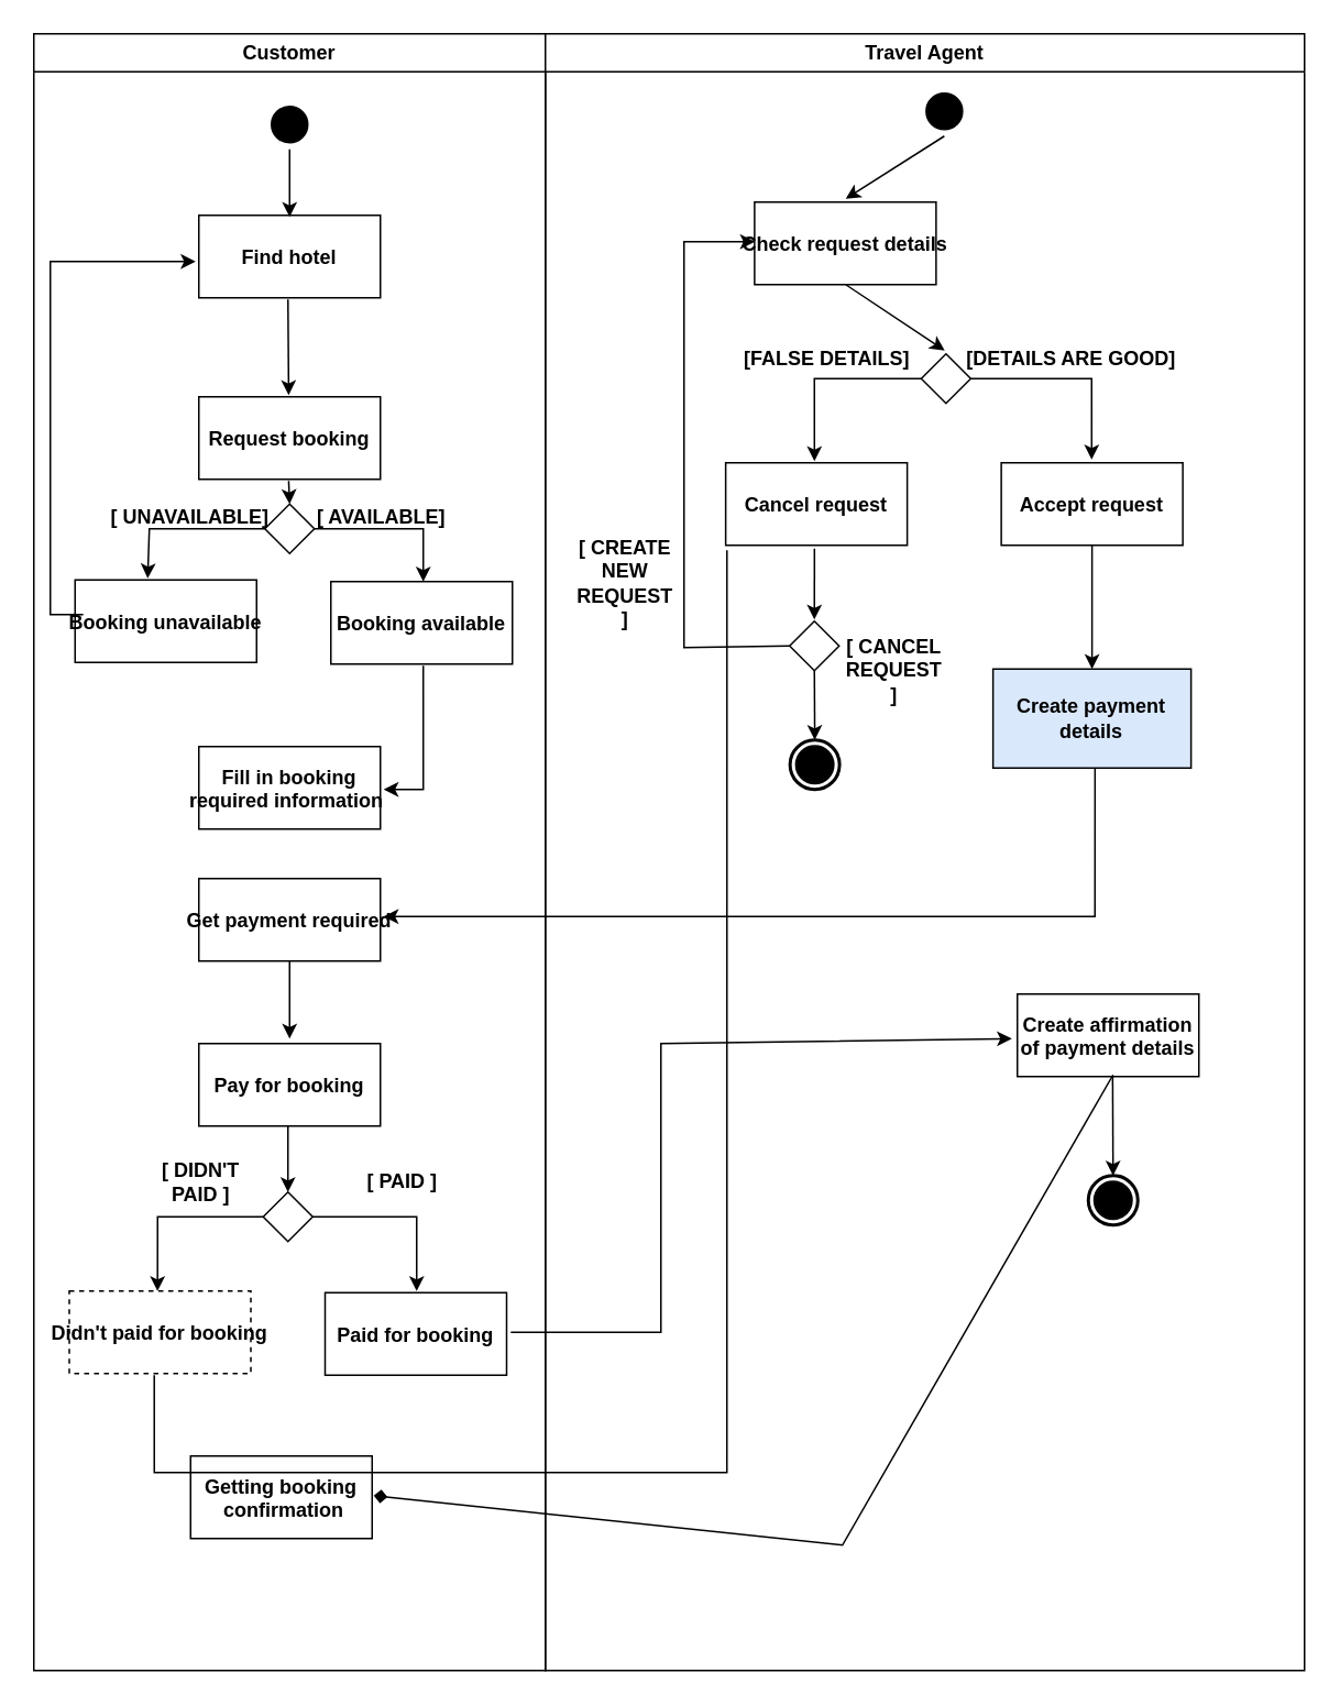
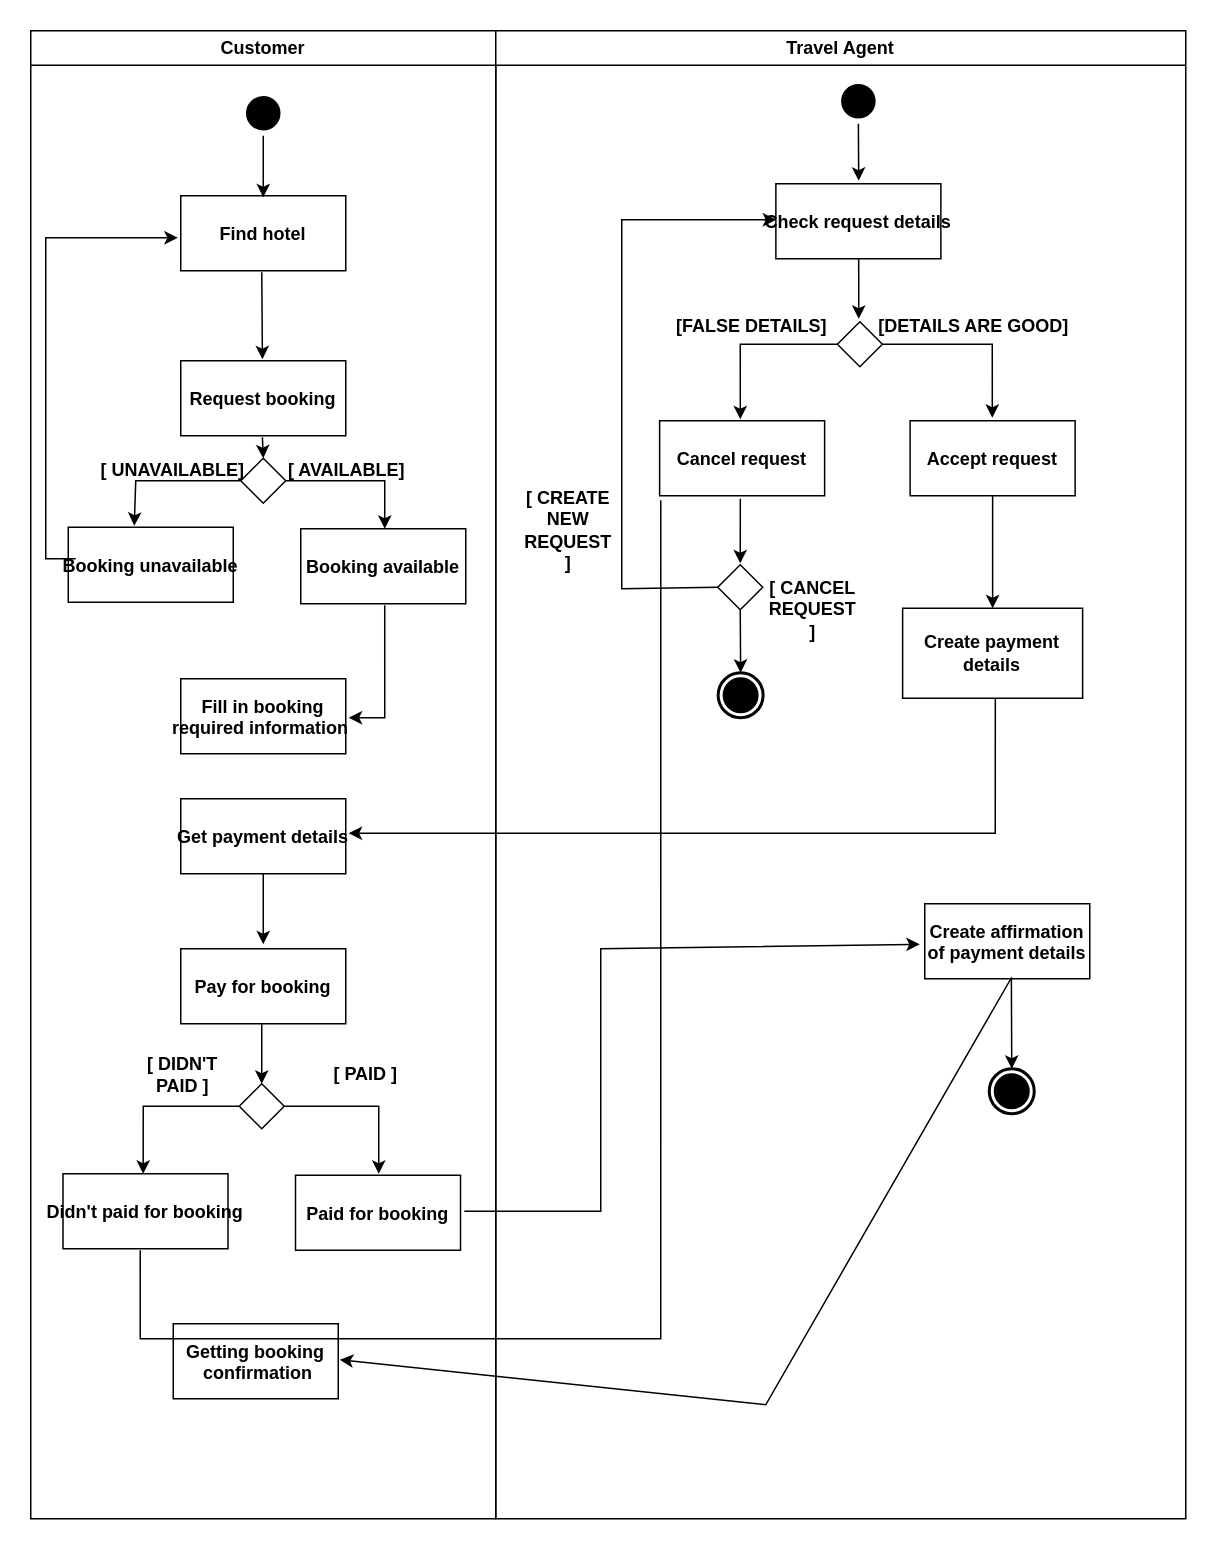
  <mxCell id="0" />
  <mxCell id="1" parent="0" />
  <mxCell id="2" value="Customer" style="swimlane;whiteSpace=wrap" parent="1" vertex="1"><mxGeometry x="20" y="20" width="310" height="992" as="geometry" /></mxCell>
  <mxCell id="3" value="" style="ellipse;shape=startState;fillColor=#000000;strokeColor=#050505;fontStyle=1" parent="2" vertex="1"><mxGeometry x="140" y="40" width="30" height="30" as="geometry" /></mxCell>
  <mxCell id="4" value="Find hotel" style="fontStyle=1" parent="2" vertex="1"><mxGeometry x="100" y="110" width="110" height="50" as="geometry" /></mxCell>
  <mxCell id="5" value="Request booking" style="fontStyle=1" parent="2" vertex="1"><mxGeometry x="100" y="220" width="110" height="50" as="geometry" /></mxCell>
  <mxCell id="6" value="Booking unavailable" style="fontStyle=1" parent="2" vertex="1"><mxGeometry x="25" y="331" width="110" height="50" as="geometry" /></mxCell>
  <mxCell id="7" value="Booking available" style="fontStyle=1" vertex="1" parent="2"><mxGeometry x="180" y="332" width="110" height="50" as="geometry" /></mxCell>
  <mxCell id="8" value="Fill in booking &#10;required information " style="fontStyle=1" vertex="1" parent="2"><mxGeometry x="100" y="432" width="110" height="50" as="geometry" /></mxCell>
  <mxCell id="9" value="" style="endArrow=classic;html=1;rounded=0;entryX=0.5;entryY=0.02;entryDx=0;entryDy=0;entryPerimeter=0;fontStyle=1" edge="1" parent="2" source="3" target="4"><mxGeometry width="50" height="50" relative="1" as="geometry"><mxPoint x="395.5" y="272" as="sourcePoint" /><mxPoint x="445.5" y="222" as="targetPoint" /></mxGeometry></mxCell>
  <mxCell id="10" value="" style="endArrow=classic;html=1;rounded=0;exitX=0.491;exitY=1.02;exitDx=0;exitDy=0;exitPerimeter=0;entryX=0.495;entryY=-0.02;entryDx=0;entryDy=0;entryPerimeter=0;fontStyle=1" edge="1" parent="2" source="4" target="5"><mxGeometry width="50" height="50" relative="1" as="geometry"><mxPoint x="395.5" y="272" as="sourcePoint" /><mxPoint x="445.5" y="222" as="targetPoint" /></mxGeometry></mxCell>
  <mxCell id="11" value="" style="rhombus;whiteSpace=wrap;html=1;strokeColor=#030303;fontStyle=1" vertex="1" parent="2"><mxGeometry x="140" y="285" width="30" height="30" as="geometry" /></mxCell>
  <mxCell id="12" value="" style="endArrow=classic;html=1;rounded=0;exitX=0.495;exitY=1.02;exitDx=0;exitDy=0;exitPerimeter=0;entryX=0.5;entryY=0;entryDx=0;entryDy=0;fontStyle=1" edge="1" parent="2" source="5" target="11"><mxGeometry width="50" height="50" relative="1" as="geometry"><mxPoint x="395.5" y="272" as="sourcePoint" /><mxPoint x="445.5" y="222" as="targetPoint" /></mxGeometry></mxCell>
  <mxCell id="13" value="" style="endArrow=classic;html=1;rounded=0;exitX=1;exitY=0.5;exitDx=0;exitDy=0;fontStyle=1" edge="1" parent="2" source="11"><mxGeometry width="50" height="50" relative="1" as="geometry"><mxPoint x="450" y="272" as="sourcePoint" /><mxPoint x="236" y="332" as="targetPoint" /><Array as="points"><mxPoint x="236" y="300" /></Array></mxGeometry></mxCell>
  <mxCell id="14" value="" style="endArrow=classic;html=1;rounded=0;exitX=0;exitY=0.5;exitDx=0;exitDy=0;entryX=0.4;entryY=-0.02;entryDx=0;entryDy=0;entryPerimeter=0;fontStyle=1" edge="1" parent="2" source="11" target="6"><mxGeometry width="50" height="50" relative="1" as="geometry"><mxPoint x="180" y="310" as="sourcePoint" /><mxPoint x="245.99" y="344" as="targetPoint" /><Array as="points"><mxPoint x="70" y="300" /></Array></mxGeometry></mxCell>
  <mxCell id="15" value="[ AVAILABLE]&amp;nbsp;" style="text;html=1;align=center;verticalAlign=middle;resizable=0;points=[];autosize=1;strokeColor=none;fillColor=none;fontStyle=1" vertex="1" parent="2"><mxGeometry x="162" y="278" width="100" height="30" as="geometry" /></mxCell>
  <mxCell id="16" value="[ UNAVAILABLE]&amp;nbsp;" style="text;html=1;align=center;verticalAlign=middle;resizable=0;points=[];autosize=1;strokeColor=none;fillColor=none;fontStyle=1" vertex="1" parent="2"><mxGeometry x="36" y="278" width="120" height="30" as="geometry" /></mxCell>
  <mxCell id="17" value="" style="endArrow=classic;html=1;rounded=0;exitX=0.509;exitY=1.02;exitDx=0;exitDy=0;exitPerimeter=0;entryX=1.018;entryY=0.52;entryDx=0;entryDy=0;entryPerimeter=0;fontStyle=1" edge="1" parent="2" source="7" target="8"><mxGeometry width="50" height="50" relative="1" as="geometry"><mxPoint x="450" y="272" as="sourcePoint" /><mxPoint x="500" y="222" as="targetPoint" /><Array as="points"><mxPoint x="236" y="458" /></Array></mxGeometry></mxCell>
  <mxCell id="18" value="" style="endArrow=classic;html=1;rounded=0;entryX=-0.018;entryY=0.56;entryDx=0;entryDy=0;entryPerimeter=0;exitX=0.045;exitY=0.42;exitDx=0;exitDy=0;exitPerimeter=0;fontStyle=1" edge="1" parent="2" source="6" target="4"><mxGeometry width="50" height="50" relative="1" as="geometry"><mxPoint x="30" y="332" as="sourcePoint" /><mxPoint x="500" y="222" as="targetPoint" /><Array as="points"><mxPoint x="10" y="352" /><mxPoint x="10" y="242" /><mxPoint x="10" y="138" /></Array></mxGeometry></mxCell>
  <mxCell id="19" value="" style="edgeStyle=orthogonalEdgeStyle;rounded=0;orthogonalLoop=1;jettySize=auto;html=1;entryX=0.5;entryY=-0.06;entryDx=0;entryDy=0;entryPerimeter=0;fontStyle=1" edge="1" parent="2" source="20" target="22"><mxGeometry relative="1" as="geometry" /></mxCell>
- <mxCell id="20" value="Get payment required" style="fontStyle=1" vertex="1" parent="2"><mxGeometry x="100" y="512" width="110" height="50" as="geometry" /></mxCell>
+ <mxCell id="20" value="Get payment details" style="fontStyle=1" vertex="1" parent="2"><mxGeometry x="100" y="512" width="110" height="50" as="geometry" /></mxCell>
  <mxCell id="21" value="" style="rhombus;whiteSpace=wrap;html=1;strokeColor=#030303;fontStyle=1" vertex="1" parent="2"><mxGeometry x="139" y="702" width="30" height="30" as="geometry" /></mxCell>
  <mxCell id="22" value="Pay for booking" style="fontStyle=1" vertex="1" parent="2"><mxGeometry x="100" y="612" width="110" height="50" as="geometry" /></mxCell>
  <mxCell id="23" value="" style="endArrow=classic;html=1;rounded=0;exitX=0.491;exitY=1;exitDx=0;exitDy=0;exitPerimeter=0;entryX=0.5;entryY=0;entryDx=0;entryDy=0;" edge="1" parent="2" source="22" target="21"><mxGeometry width="50" height="50" relative="1" as="geometry"><mxPoint x="450" y="652" as="sourcePoint" /><mxPoint x="500" y="602" as="targetPoint" /></mxGeometry></mxCell>
- <mxCell id="24" value="Didn't paid for booking" style="fontStyle=1;dashed=1;" vertex="1" parent="2"><mxGeometry x="21.5" y="762" width="110" height="50" as="geometry" /></mxCell>
+ <mxCell id="24" value="Didn't paid for booking" style="fontStyle=1" vertex="1" parent="2"><mxGeometry x="21.5" y="762" width="110" height="50" as="geometry" /></mxCell>
  <mxCell id="25" value="Paid for booking" style="fontStyle=1" vertex="1" parent="2"><mxGeometry x="176.5" y="763" width="110" height="50" as="geometry" /></mxCell>
  <mxCell id="26" value="" style="endArrow=classic;html=1;rounded=0;exitX=1;exitY=0.5;exitDx=0;exitDy=0;" edge="1" parent="2" source="21"><mxGeometry width="50" height="50" relative="1" as="geometry"><mxPoint x="450" y="652" as="sourcePoint" /><mxPoint x="232" y="762" as="targetPoint" /><Array as="points"><mxPoint x="232" y="717" /></Array></mxGeometry></mxCell>
  <mxCell id="27" value="" style="endArrow=classic;html=1;rounded=0;exitX=0;exitY=0.5;exitDx=0;exitDy=0;entryX=0.486;entryY=0;entryDx=0;entryDy=0;entryPerimeter=0;" edge="1" parent="2" source="21" target="24"><mxGeometry width="50" height="50" relative="1" as="geometry"><mxPoint x="450" y="652" as="sourcePoint" /><mxPoint x="500" y="602" as="targetPoint" /><Array as="points"><mxPoint x="75" y="717" /></Array></mxGeometry></mxCell>
  <mxCell id="28" value="Getting booking&#10; confirmation" style="fontStyle=1" vertex="1" parent="2"><mxGeometry x="95" y="862" width="110" height="50" as="geometry" /></mxCell>
  <mxCell id="29" value="[ PAID ]" style="text;html=1;strokeColor=none;fillColor=none;align=center;verticalAlign=middle;whiteSpace=wrap;rounded=0;strokeWidth=2;fontStyle=1" vertex="1" parent="2"><mxGeometry x="190" y="682" width="67.25" height="28" as="geometry" /></mxCell>
  <mxCell id="30" value="[ DIDN'T PAID ]" style="text;html=1;strokeColor=none;fillColor=none;align=center;verticalAlign=middle;whiteSpace=wrap;rounded=0;strokeWidth=2;fontStyle=1" vertex="1" parent="2"><mxGeometry x="67.75" y="682" width="67.25" height="28" as="geometry" /></mxCell>
  <mxCell id="31" value="Travel Agent" style="swimlane;whiteSpace=wrap" parent="1" vertex="1"><mxGeometry x="330" y="20" width="460" height="992" as="geometry" /></mxCell>
  <mxCell id="32" value="" style="ellipse;shape=startState;fillColor=#000000;strokeColor=#030303;fontStyle=1" parent="31" vertex="1"><mxGeometry x="226.75" y="32" width="30" height="30" as="geometry" /></mxCell>
- <mxCell id="33" value="Check request details" style="fontStyle=1" parent="31" vertex="1"><mxGeometry x="126.75" y="102" width="110" height="50" as="geometry" /></mxCell>
+ <mxCell id="33" value="Check request details" style="fontStyle=1" parent="31" vertex="1"><mxGeometry x="186.75" y="102" width="110" height="50" as="geometry" /></mxCell>
  <mxCell id="34" value="Cancel request" style="fontStyle=1" vertex="1" parent="31"><mxGeometry x="109.25" y="260" width="110" height="50" as="geometry" /></mxCell>
  <mxCell id="35" value="" style="edgeStyle=orthogonalEdgeStyle;rounded=0;orthogonalLoop=1;jettySize=auto;html=1;fontStyle=1" edge="1" parent="31" source="36" target="41"><mxGeometry relative="1" as="geometry" /></mxCell>
  <mxCell id="36" value="Accept request" style="fontStyle=1" vertex="1" parent="31"><mxGeometry x="276.25" y="260" width="110" height="50" as="geometry" /></mxCell>
  <mxCell id="37" value="" style="rhombus;whiteSpace=wrap;html=1;strokeColor=#030303;fontStyle=1" vertex="1" parent="31"><mxGeometry x="227.75" y="194" width="30" height="30" as="geometry" /></mxCell>
  <mxCell id="38" value="" style="endArrow=classic;html=1;rounded=0;exitX=0;exitY=0.5;exitDx=0;exitDy=0;entryX=0.489;entryY=-0.02;entryDx=0;entryDy=0;entryPerimeter=0;fontStyle=1" edge="1" parent="31" source="37" target="34"><mxGeometry width="50" height="50" relative="1" as="geometry"><mxPoint x="204" y="272" as="sourcePoint" /><mxPoint x="254" y="222" as="targetPoint" /><Array as="points"><mxPoint x="163" y="209" /></Array></mxGeometry></mxCell>
  <mxCell id="39" value="" style="endArrow=classic;html=1;rounded=0;exitX=1;exitY=0.5;exitDx=0;exitDy=0;entryX=0.498;entryY=-0.04;entryDx=0;entryDy=0;entryPerimeter=0;fontStyle=1" edge="1" parent="31" source="37" target="36"><mxGeometry width="50" height="50" relative="1" as="geometry"><mxPoint x="237.75" y="219" as="sourcePoint" /><mxPoint x="173.04" y="269" as="targetPoint" /><Array as="points"><mxPoint x="331" y="209" /></Array></mxGeometry></mxCell>
  <mxCell id="40" value="" style="ellipse;html=1;shape=endState;fillColor=#000000;strokeColor=#030303;strokeWidth=2;fontStyle=1" vertex="1" parent="31"><mxGeometry x="148.25" y="428" width="30" height="30" as="geometry" /></mxCell>
- <mxCell id="41" value="Create payment details" style="whiteSpace=wrap;html=1;fontStyle=1;fillColor=#dae8fc;" vertex="1" parent="31"><mxGeometry x="271.25" y="385" width="120" height="60" as="geometry" /></mxCell>
+ <mxCell id="41" value="Create payment details" style="whiteSpace=wrap;html=1;fontStyle=1" vertex="1" parent="31"><mxGeometry x="271.25" y="385" width="120" height="60" as="geometry" /></mxCell>
  <mxCell id="42" value="[FALSE DETAILS]&amp;nbsp;" style="text;html=1;align=center;verticalAlign=middle;resizable=0;points=[];autosize=1;strokeColor=none;fillColor=none;fontStyle=1" vertex="1" parent="31"><mxGeometry x="106.75" y="182" width="130" height="30" as="geometry" /></mxCell>
  <mxCell id="43" value="[DETAILS ARE GOOD]&amp;nbsp;" style="text;html=1;align=center;verticalAlign=middle;resizable=0;points=[];autosize=1;strokeColor=none;fillColor=none;fontStyle=1" vertex="1" parent="31"><mxGeometry x="245" y="182" width="150" height="30" as="geometry" /></mxCell>
  <mxCell id="44" value="" style="endArrow=classic;html=1;rounded=0;exitX=0.489;exitY=1.04;exitDx=0;exitDy=0;exitPerimeter=0;entryX=0.5;entryY=0;entryDx=0;entryDy=0;fontStyle=1" edge="1" parent="31" source="34"><mxGeometry width="50" height="50" relative="1" as="geometry"><mxPoint x="214" y="542" as="sourcePoint" /><mxPoint x="163" y="355" as="targetPoint" /></mxGeometry></mxCell>
  <mxCell id="45" value="" style="rhombus;whiteSpace=wrap;html=1;strokeColor=#030303;fontStyle=1" vertex="1" parent="31"><mxGeometry x="148" y="356" width="30" height="30" as="geometry" /></mxCell>
  <mxCell id="46" value="" style="endArrow=classic;html=1;rounded=0;exitX=0.5;exitY=1;exitDx=0;exitDy=0;entryX=0.5;entryY=0;entryDx=0;entryDy=0;" edge="1" parent="31" source="45" target="40"><mxGeometry width="50" height="50" relative="1" as="geometry"><mxPoint x="204" y="452" as="sourcePoint" /><mxPoint x="254" y="402" as="targetPoint" /></mxGeometry></mxCell>
  <mxCell id="47" value="" style="endArrow=classic;html=1;rounded=0;exitX=0;exitY=0.5;exitDx=0;exitDy=0;entryX=0.002;entryY=0.48;entryDx=0;entryDy=0;entryPerimeter=0;" edge="1" parent="31" source="45" target="33"><mxGeometry width="50" height="50" relative="1" as="geometry"><mxPoint x="204" y="452" as="sourcePoint" /><mxPoint x="254" y="402" as="targetPoint" /><Array as="points"><mxPoint x="84" y="372" /><mxPoint x="84" y="242" /><mxPoint x="84" y="126" /></Array></mxGeometry></mxCell>
  <mxCell id="48" value="[ CANCEL REQUEST ]" style="text;html=1;strokeColor=none;fillColor=none;align=center;verticalAlign=middle;whiteSpace=wrap;rounded=0;strokeWidth=2;fontStyle=1" vertex="1" parent="31"><mxGeometry x="177.75" y="372" width="67.25" height="28" as="geometry" /></mxCell>
  <mxCell id="49" value="[ CREATE NEW REQUEST ]" style="text;html=1;strokeColor=none;fillColor=none;align=center;verticalAlign=middle;whiteSpace=wrap;rounded=0;strokeWidth=2;fontStyle=1" vertex="1" parent="31"><mxGeometry x="15" y="319" width="67.25" height="28" as="geometry" /></mxCell>
  <mxCell id="50" value="Create affirmation &#10;of payment details" style="fontStyle=1" vertex="1" parent="31"><mxGeometry x="286" y="582" width="110" height="50" as="geometry" /></mxCell>
  <mxCell id="51" value="" style="ellipse;html=1;shape=endState;fillColor=#000000;strokeColor=#030303;strokeWidth=2;fontStyle=1" vertex="1" parent="31"><mxGeometry x="329" y="692" width="30" height="30" as="geometry" /></mxCell>
  <mxCell id="52" value="" style="endArrow=classic;html=1;rounded=0;exitX=0.525;exitY=1;exitDx=0;exitDy=0;exitPerimeter=0;entryX=0.5;entryY=0;entryDx=0;entryDy=0;" edge="1" parent="31" source="50" target="51"><mxGeometry width="50" height="50" relative="1" as="geometry"><mxPoint x="140" y="722" as="sourcePoint" /><mxPoint x="190" y="672" as="targetPoint" /></mxGeometry></mxCell>
  <mxCell id="53" value="" style="endArrow=classic;html=1;rounded=0;exitX=0.5;exitY=1;exitDx=0;exitDy=0;entryX=0.502;entryY=-0.04;entryDx=0;entryDy=0;entryPerimeter=0;" edge="1" parent="31" source="32" target="33"><mxGeometry width="50" height="50" relative="1" as="geometry"><mxPoint x="140" y="322" as="sourcePoint" /><mxPoint x="190" y="272" as="targetPoint" /></mxGeometry></mxCell>
  <mxCell id="54" value="" style="endArrow=classic;html=1;rounded=0;exitX=0.502;exitY=1;exitDx=0;exitDy=0;exitPerimeter=0;fontStyle=1" edge="1" parent="1" source="33"><mxGeometry width="50" height="50" relative="1" as="geometry"><mxPoint x="572" y="162" as="sourcePoint" /><mxPoint x="572" y="212" as="targetPoint" /></mxGeometry></mxCell>
  <mxCell id="55" value="" style="endArrow=classic;html=1;rounded=0;exitX=0.515;exitY=1;exitDx=0;exitDy=0;exitPerimeter=0;entryX=1.018;entryY=0.46;entryDx=0;entryDy=0;entryPerimeter=0;fontStyle=1" edge="1" parent="1" source="41" target="20"><mxGeometry width="50" height="50" relative="1" as="geometry"><mxPoint x="470" y="612" as="sourcePoint" /><mxPoint x="520" y="562" as="targetPoint" /><Array as="points"><mxPoint x="663" y="555" /></Array></mxGeometry></mxCell>
  <mxCell id="56" value="" style="endArrow=none;html=1;rounded=0;exitX=0.468;exitY=1.02;exitDx=0;exitDy=0;exitPerimeter=0;entryX=0.007;entryY=1.06;entryDx=0;entryDy=0;entryPerimeter=0;" edge="1" parent="1" source="24" target="34"><mxGeometry width="50" height="50" relative="1" as="geometry"><mxPoint x="470" y="642" as="sourcePoint" /><mxPoint x="520" y="592" as="targetPoint" /><Array as="points"><mxPoint x="93" y="892" /><mxPoint x="440" y="892" /></Array></mxGeometry></mxCell>
  <mxCell id="57" value="" style="endArrow=classic;html=1;rounded=0;exitX=1.023;exitY=0.48;exitDx=0;exitDy=0;exitPerimeter=0;entryX=-0.03;entryY=0.54;entryDx=0;entryDy=0;entryPerimeter=0;" edge="1" parent="1" source="25" target="50"><mxGeometry width="50" height="50" relative="1" as="geometry"><mxPoint x="470" y="642" as="sourcePoint" /><mxPoint x="620" y="612" as="targetPoint" /><Array as="points"><mxPoint x="400" y="807" /><mxPoint x="400" y="632" /></Array></mxGeometry></mxCell>
- <mxCell id="58" value="" style="endArrow=diamond;html=1;rounded=0;exitX=0.527;exitY=0.98;exitDx=0;exitDy=0;exitPerimeter=0;entryX=1.009;entryY=0.48;entryDx=0;entryDy=0;entryPerimeter=0;" edge="1" parent="1" source="50" target="28"><mxGeometry width="50" height="50" relative="1" as="geometry"><mxPoint x="470" y="742" as="sourcePoint" /><mxPoint x="520" y="692" as="targetPoint" /><Array as="points"><mxPoint x="510" y="936" /></Array></mxGeometry></mxCell>
+ <mxCell id="58" value="" style="endArrow=classic;html=1;rounded=0;exitX=0.527;exitY=0.98;exitDx=0;exitDy=0;exitPerimeter=0;entryX=1.009;entryY=0.48;entryDx=0;entryDy=0;entryPerimeter=0;" edge="1" parent="1" source="50" target="28"><mxGeometry width="50" height="50" relative="1" as="geometry"><mxPoint x="470" y="742" as="sourcePoint" /><mxPoint x="520" y="692" as="targetPoint" /><Array as="points"><mxPoint x="510" y="936" /></Array></mxGeometry></mxCell>
